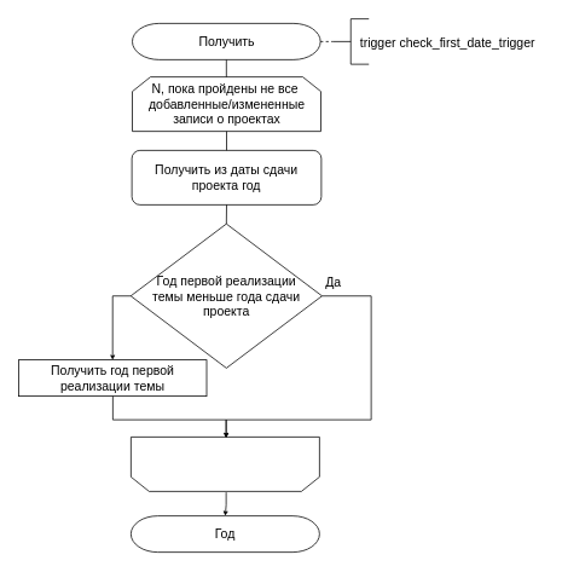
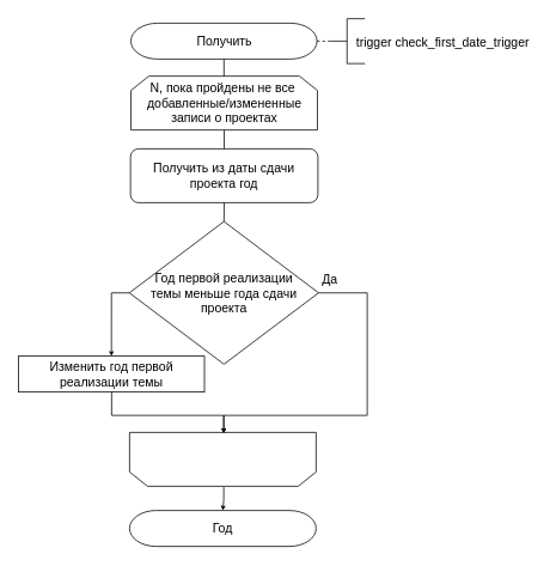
  <mxCell id="0" />
  <mxCell id="1" parent="0" />
  <mxCell id="2" value="" style="shape=loopLimit;whiteSpace=wrap;html=1;rotation=-180;" parent="1" vertex="1"><mxGeometry x="144" y="481" width="208" height="60" as="geometry" /></mxCell>
  <mxCell id="3" style="edgeStyle=orthogonalEdgeStyle;rounded=0;orthogonalLoop=1;jettySize=auto;html=1;exitX=0.5;exitY=1;exitDx=0;exitDy=0;endArrow=classic;endFill=1;fontSize=14;fontFamily=Helvetica;spacingBottom=0;endSize=3;fontStyle=0;entryX=0.5;entryY=0;entryDx=0;entryDy=0;" parent="1" source="4" target="15" edge="1"><mxGeometry relative="1" as="geometry"><mxPoint x="249" y="88" as="targetPoint" /><Array as="points"><mxPoint x="249" y="97" /></Array></mxGeometry></mxCell>
  <mxCell id="4" value="Получить" style="shape=stencil(vZXxboMgEMafhj9dUNwDLG57j9NelRTBIKv27YegWdHq1s3OmJD7Dn/3nZyRsKytoEGSUAk1EvZKkiTHkku7WrHySkp92PkwnmJoGyyMF8+gOeQCfaY1Wp2w4wczIrisUHMzZNkboS92z3CzrFBSWghXsg0yV3kLAy7ts7T3sLH8JYgay6/RoB5NepUk7z/HPj0/Bhw/yG+Indzv7nc/cOg4ftTB7QaOf49lmVXWhptlORSnUqsPebhp5siFKJRQ2oZ+dbVIwuh4bTfTwPDhLRJTulZn/OpydizpJntCgC5WCWOkZ1l9CWMBusTIgqKjgDJ4m22H2CzlPoKet5FWBoaXGlTbtiu4vOo4vm34jo7nhPQPPdN/6fmuU3bTuxgip65Mrp1ZpfGbkfa/hY2qqxtc6UUFp/o/mBM+AQ==);whiteSpace=wrap;html=1;fontFamily=Helvetica;fontSize=14;spacingBottom=0;fontColor=default;align=center;strokeColor=default;fillColor=default;fontStyle=0" parent="1" vertex="1"><mxGeometry x="145.5" y="25" width="207.5" height="40" as="geometry" /></mxCell>
  <mxCell id="5" style="edgeStyle=orthogonalEdgeStyle;rounded=0;orthogonalLoop=1;jettySize=auto;html=1;exitX=1;exitY=0.5;exitDx=0;exitDy=0;entryX=0.5;entryY=1;entryDx=0;entryDy=0;endArrow=classic;endFill=1;fontSize=14;fontFamily=Helvetica;spacingBottom=0;endSize=3;fontStyle=0;entryPerimeter=0;" parent="1" source="8" edge="1"><mxGeometry relative="1" as="geometry"><mxPoint x="249" y="482" as="targetPoint" /><Array as="points"><mxPoint x="409" y="326" /><mxPoint x="409" y="462" /><mxPoint x="249" y="462" /></Array></mxGeometry></mxCell>
  <mxCell id="6" value="Да" style="edgeLabel;html=1;align=center;verticalAlign=middle;resizable=0;points=[];fontSize=14;fontFamily=Helvetica;fontColor=default;labelBackgroundColor=none;fontStyle=0" parent="5" vertex="1" connectable="0"><mxGeometry x="-0.628" y="1" relative="1" as="geometry"><mxPoint x="-44" y="-31" as="offset" /></mxGeometry></mxCell>
  <mxCell id="7" style="edgeStyle=orthogonalEdgeStyle;rounded=0;orthogonalLoop=1;jettySize=auto;html=1;exitX=0;exitY=0.5;exitDx=0;exitDy=0;endArrow=classic;endFill=1;fontSize=14;fontFamily=Helvetica;spacingBottom=0;endSize=3;fontStyle=0;entryX=0.5;entryY=0;entryDx=0;entryDy=0;" parent="1" source="8" target="16" edge="1"><mxGeometry relative="1" as="geometry"><mxPoint x="124" y="396" as="targetPoint" /><Array as="points"><mxPoint x="124" y="326" /></Array></mxGeometry></mxCell>
  <mxCell id="8" value="Год первой реализации темы меньше года сдачи проекта" style="shape=stencil(tZTdboQgEIWfhtsGYZu9bmz7HixOK1kEA3S3ffsdAdu1/rQxakx0zuA3B0YgvPS1aIEwakQDhD8TxiqQyitr8BX1OokHmsJrCos+Fr4FGZJ4EU6Jk4aU8cHZM1xVFTJCmRqcCl2WvxD6hGO6m5fSGoMQLOkHmbs8woQy+C39TLBc/msQtchvIIDLJpNK2Ov/sQ+P+4CLnfwOsb37zf1uBx46LvZq3GbgYj2Wl6jM/dy8PAl5fnf2w1STZt6U1tJq6zBMz1iLME7ztTyZVnQbb5To0429wM8sj5P7aRrdE7Qyd4TvEyEj1jB+uTisQKwxIbX1sLCSqI8WM6ozHcTeWQd/tDYdjwtVZwfE0qMKUU2HeRRu);whiteSpace=wrap;html=1;fontFamily=Helvetica;fontSize=14;spacingBottom=0;rounded=0;shadow=0;sketch=0;spacingLeft=20;spacingRight=20;fontColor=default;align=center;strokeColor=default;fillColor=default;fontStyle=0" parent="1" vertex="1"><mxGeometry x="143.75" y="246" width="211" height="159" as="geometry" /></mxCell>
  <mxCell id="9" value="" style="strokeWidth=1;html=1;shape=mxgraph.flowchart.annotation_2;align=left;labelPosition=right;pointerEvents=1;rounded=0;sketch=0;fontSize=14;fillColor=default;strokeColor=#000000;" parent="1" vertex="1"><mxGeometry x="366.52" y="20" width="40" height="50" as="geometry" /></mxCell>
  <mxCell id="10" value="" style="endArrow=none;dashed=1;html=1;rounded=0;sketch=0;fontSize=14;elbow=vertical;entryX=0;entryY=0.5;entryDx=0;entryDy=0;entryPerimeter=0;" parent="1" target="9" edge="1"><mxGeometry width="50" height="50" relative="1" as="geometry"><mxPoint x="353" y="45" as="sourcePoint" /><mxPoint x="104.52" y="160" as="targetPoint" /><Array as="points" /></mxGeometry></mxCell>
  <mxCell id="11" value="trigger check_first_date_trigger" style="text;html=1;align=center;verticalAlign=middle;resizable=0;points=[];autosize=1;strokeColor=none;fillColor=none;fontSize=14;" parent="1" vertex="1"><mxGeometry x="387" y="31" width="211" height="29" as="geometry" /></mxCell>
  <mxCell id="12" style="edgeStyle=orthogonalEdgeStyle;rounded=0;orthogonalLoop=1;jettySize=auto;html=1;exitX=0.5;exitY=1;exitDx=0;exitDy=0;entryX=0.5;entryY=1;entryDx=0;entryDy=0;endArrow=classic;endFill=1;fontSize=14;fontFamily=Helvetica;spacingBottom=0;endSize=3;fontStyle=0;entryPerimeter=0;" parent="1" edge="1"><mxGeometry relative="1" as="geometry"><mxPoint x="124" y="436" as="sourcePoint" /><mxPoint x="249" y="482" as="targetPoint" /><Array as="points"><mxPoint x="124" y="462" /><mxPoint x="249" y="462" /></Array></mxGeometry></mxCell>
  <mxCell id="13" value="Год" style="shape=stencil(vZXxboMgEMafhj9dUNwDLG57j9NelRTBIKv27YegWdHq1s3OmJD7Dn/3nZyRsKytoEGSUAk1EvZKkiTHkku7WrHySkp92PkwnmJoGyyMF8+gOeQCfaY1Wp2w4wczIrisUHMzZNkboS92z3CzrFBSWghXsg0yV3kLAy7ts7T3sLH8JYgay6/RoB5NepUk7z/HPj0/Bhw/yG+Indzv7nc/cOg4ftTB7QaOf49lmVXWhptlORSnUqsPebhp5siFKJRQ2oZ+dbVIwuh4bTfTwPDhLRJTulZn/OpydizpJntCgC5WCWOkZ1l9CWMBusTIgqKjgDJ4m22H2CzlPoKet5FWBoaXGlTbtiu4vOo4vm34jo7nhPQPPdN/6fmuU3bTuxgip65Mrp1ZpfGbkfa/hY2qqxtc6UUFp/o/mBM+AQ==);whiteSpace=wrap;html=1;fontFamily=Helvetica;fontSize=14;spacingBottom=0;fontColor=default;align=center;strokeColor=default;fillColor=default;fontStyle=0" parent="1" vertex="1"><mxGeometry x="144" y="568" width="208" height="40" as="geometry" /></mxCell>
  <mxCell id="14" style="edgeStyle=orthogonalEdgeStyle;rounded=0;orthogonalLoop=1;jettySize=auto;html=1;endArrow=classic;endFill=1;fontSize=14;fontFamily=Helvetica;spacingBottom=0;endSize=3;fontStyle=0;exitX=0.5;exitY=0;exitDx=0;exitDy=0;exitPerimeter=0;entryX=0.5;entryY=0;entryDx=0;entryDy=0;" parent="1" target="13" edge="1"><mxGeometry relative="1" as="geometry"><mxPoint x="249" y="542" as="sourcePoint" /><mxPoint x="259.5" y="267" as="targetPoint" /><Array as="points"><mxPoint x="249" y="556" /><mxPoint x="249" y="556" /></Array></mxGeometry></mxCell>
  <mxCell id="15" value="&lt;span style=&quot;font-size: 14px;&quot;&gt;N, пока пройдены не все&amp;nbsp;&lt;br&gt;добавленные/измененные&lt;br&gt;записи о проектах&lt;br&gt;&lt;/span&gt;" style="shape=loopLimit;whiteSpace=wrap;html=1;" parent="1" vertex="1"><mxGeometry x="145.5" y="84" width="208" height="60" as="geometry" /></mxCell>
- <mxCell id="16" value="Получить год первой реализации темы" style="shape=stencil(tVTRboMwDPyavFYh2T5gYtt/pKlXotIkcrJ1/fuaGKQiBq0mQEjgu3B3Bhyh69SYCEJJb84g9LtQKmKwkBLdEdww9iK5vHBZDbVJEWxm8MegM/sWmEkZwwku7pB7CecbQJc7Vn8I+UZrulPXNnhPIi74NGLueBIzztOz8pfFevvrqIqkf4YM2IdkVKjP52V3r9sIVxvlHcsO6VfPu57wOHG11YdbTbj6v6yuCZn7uXW9N/Z0xPDtD3+G+XJta0MbkEq+Fi+htOyP5Wai6QZvQgw0dmO7PE4PRn/OmPCJd0FnGqZWA8KDN8G7yYLr7IJiPXEoKG99BbgB);whiteSpace=wrap;html=1;fontFamily=Helvetica;fontSize=14;spacingBottom=0;fontColor=default;align=center;strokeColor=default;fillColor=default;fontStyle=0" parent="1" vertex="1"><mxGeometry x="20" y="396" width="207.5" height="40" as="geometry" /></mxCell>
+ <mxCell id="16" value="Изменить год первой реализации темы" style="shape=stencil(tVTRboMwDPyavFYh2T5gYtt/pKlXotIkcrJ1/fuaGKQiBq0mQEjgu3B3Bhyh69SYCEJJb84g9LtQKmKwkBLdEdww9iK5vHBZDbVJEWxm8MegM/sWmEkZwwku7pB7CecbQJc7Vn8I+UZrulPXNnhPIi74NGLueBIzztOz8pfFevvrqIqkf4YM2IdkVKjP52V3r9sIVxvlHcsO6VfPu57wOHG11YdbTbj6v6yuCZn7uXW9N/Z0xPDtD3+G+XJta0MbkEq+Fi+htOyP5Wai6QZvQgw0dmO7PE4PRn/OmPCJd0FnGqZWA8KDN8G7yYLr7IJiPXEoKG99BbgB);whiteSpace=wrap;html=1;fontFamily=Helvetica;fontSize=14;spacingBottom=0;fontColor=default;align=center;strokeColor=default;fillColor=default;fontStyle=0" parent="1" vertex="1"><mxGeometry x="20" y="396" width="207.5" height="40" as="geometry" /></mxCell>
  <mxCell id="17" value="&lt;span style=&quot;font-size: 14px;&quot;&gt;Получить из даты сдачи проекта год&lt;/span&gt;" style="whiteSpace=wrap;html=1;rounded=1;" vertex="1" parent="1"><mxGeometry x="145" y="165" width="209" height="60" as="geometry" /></mxCell>
  <mxCell id="18" value="" style="endArrow=none;html=1;rounded=0;entryX=0.5;entryY=1;entryDx=0;entryDy=0;exitX=0.5;exitY=0;exitDx=0;exitDy=0;" edge="1" parent="1" source="17" target="15"><mxGeometry width="50" height="50" relative="1" as="geometry"><mxPoint x="298" y="278" as="sourcePoint" /><mxPoint x="348" y="228" as="targetPoint" /></mxGeometry></mxCell>
  <mxCell id="19" value="" style="endArrow=none;html=1;rounded=0;entryX=0.5;entryY=1;entryDx=0;entryDy=0;exitX=0.5;exitY=0;exitDx=0;exitDy=0;" edge="1" parent="1" source="8" target="17"><mxGeometry width="50" height="50" relative="1" as="geometry"><mxPoint x="260" y="175" as="sourcePoint" /><mxPoint x="260" y="154" as="targetPoint" /></mxGeometry></mxCell>
